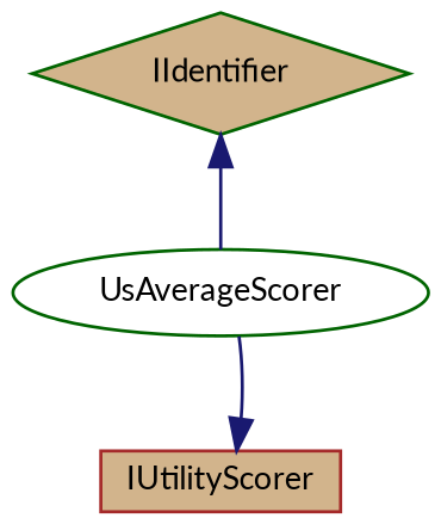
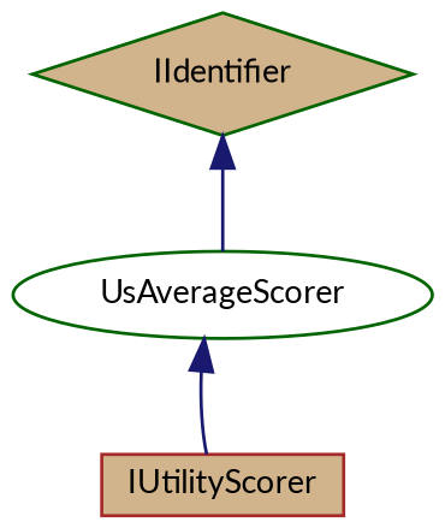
  digraph {
    fontname=Lato
    node [color=darkgreen fillcolor=tan fontname=Lato fontsize=10 style=filled]
    edge [color=midnightblue dir=back fontname=Lato fontsize=10 labelfontname=Helvetica labelfontsize=10 style=solid]
    n1 [fillcolor=white fontcolor=black height=0.2 label=UsAverageScorer shape=ellipse width=0.4]
    n2 [color=brown height=0.2 label=IUtilityScorer shape=box width=0.4]
    n3 [height=0.2 label=IIdentifier shape=diamond width=0.4]
-   n2 -> n1
+   n1 -> n2
    n3 -> n1
  }
